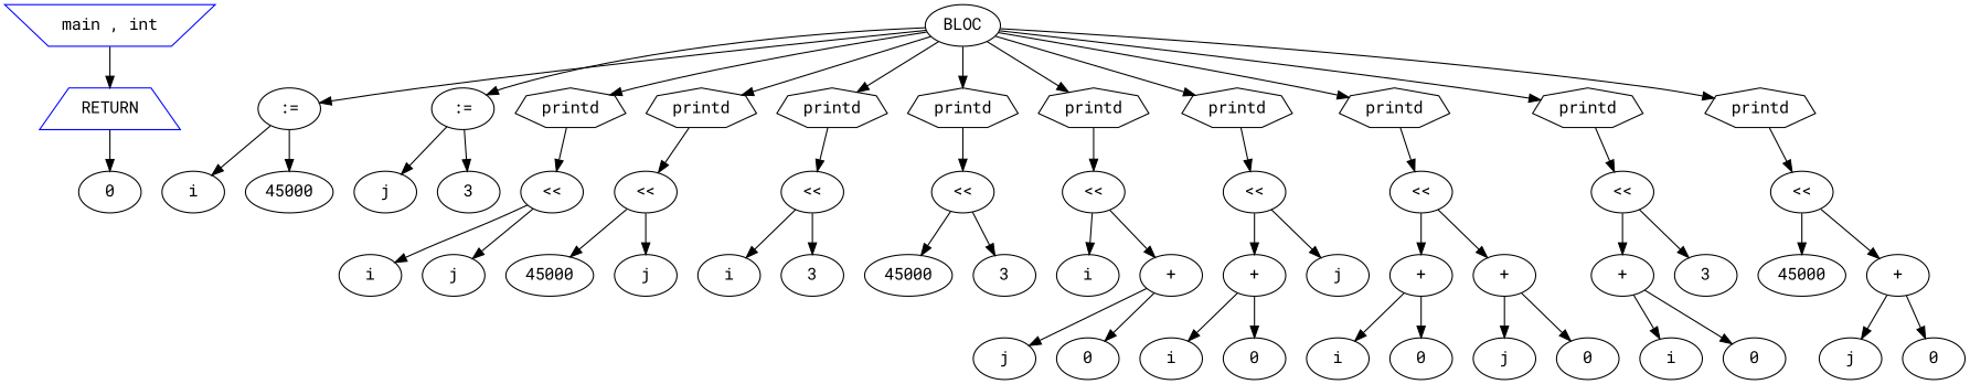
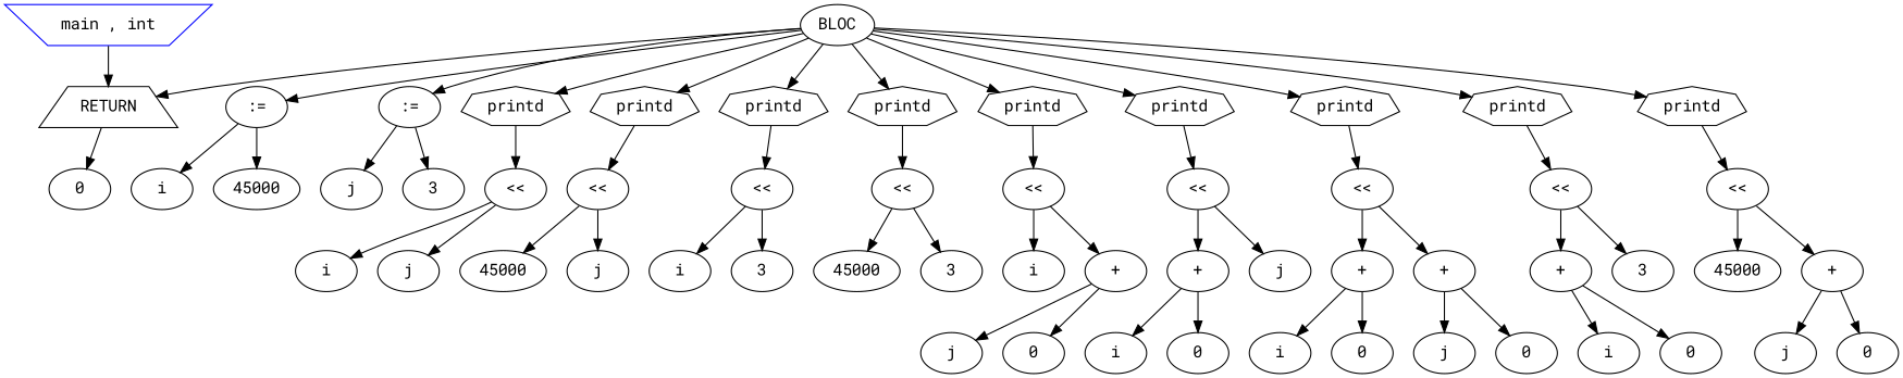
  digraph {
    fontname="Roboto Mono"
    node [fontname="Roboto Mono"]
    edge [fontname="Roboto Mono"]
    n1 [color=blue label="main , int" shape=invtrapezium]
-   n2 [color=blue label=RETURN shape=trapezium]
+   n2 [color=black label=RETURN shape=trapezium]
    n3 [label=BLOC]
    n4 [label=":="]
    n5 [label=":="]
    n6 [label=printd shape=septagon]
    n7 [label=printd shape=septagon]
    n8 [label=printd shape=septagon]
    n9 [label=printd shape=septagon]
    n10 [label=printd shape=septagon]
    n11 [label=printd shape=septagon]
    n12 [label=printd shape=septagon]
    n13 [label=printd shape=septagon]
    n14 [label=printd shape=septagon]
    n15 [label=i]
    n16 [label=45000]
    n17 [label=j]
    n18 [label=3]
    n19 [label="<<"]
    n20 [label="<<"]
    n21 [label="<<"]
    n22 [label="<<"]
    n23 [label="<<"]
    n24 [label="<<"]
    n25 [label="<<"]
    n26 [label="<<"]
    n27 [label="<<"]
    n28 [label=0]
    n29 [label=i]
    n30 [label=j]
    n31 [label=45000]
    n32 [label=j]
    n33 [label=i]
    n34 [label=3]
    n35 [label=45000]
    n36 [label=3]
    n37 [label=i]
    n38 [label="+"]
    n39 [label=j]
    n40 [label=0]
    n41 [label="+"]
    n42 [label=j]
    n43 [label=i]
    n44 [label=0]
    n45 [label="+"]
    n46 [label="+"]
    n47 [label=i]
    n48 [label=0]
    n49 [label=j]
    n50 [label=0]
    n51 [label="+"]
    n52 [label=3]
    n53 [label=i]
    n54 [label=0]
    n55 [label=45000]
    n56 [label="+"]
    n57 [label=j]
    n58 [label=0]
    n1 -> n2
    n2 -> n28
+   n3 -> n2
    n3 -> n4
    n3 -> n5
    n3 -> n6
    n3 -> n7
    n3 -> n8
    n3 -> n9
    n3 -> n10
    n3 -> n11
    n3 -> n12
    n3 -> n13
    n3 -> n14
    n4 -> n15
    n4 -> n16
    n5 -> n17
    n5 -> n18
    n6 -> n19
    n7 -> n20
    n8 -> n21
    n9 -> n22
    n10 -> n23
    n11 -> n24
    n12 -> n25
    n13 -> n26
    n14 -> n27
    n19 -> n29
    n19 -> n30
    n20 -> n31
    n20 -> n32
    n21 -> n33
    n21 -> n34
    n22 -> n35
    n22 -> n36
    n23 -> n37
    n23 -> n38
    n24 -> n41
    n24 -> n42
    n25 -> n45
    n25 -> n46
    n26 -> n51
    n26 -> n52
    n27 -> n55
    n27 -> n56
    n38 -> n39
    n38 -> n40
    n41 -> n43
    n41 -> n44
    n45 -> n47
    n45 -> n48
    n46 -> n49
    n46 -> n50
    n51 -> n53
    n51 -> n54
    n56 -> n57
    n56 -> n58
  }
